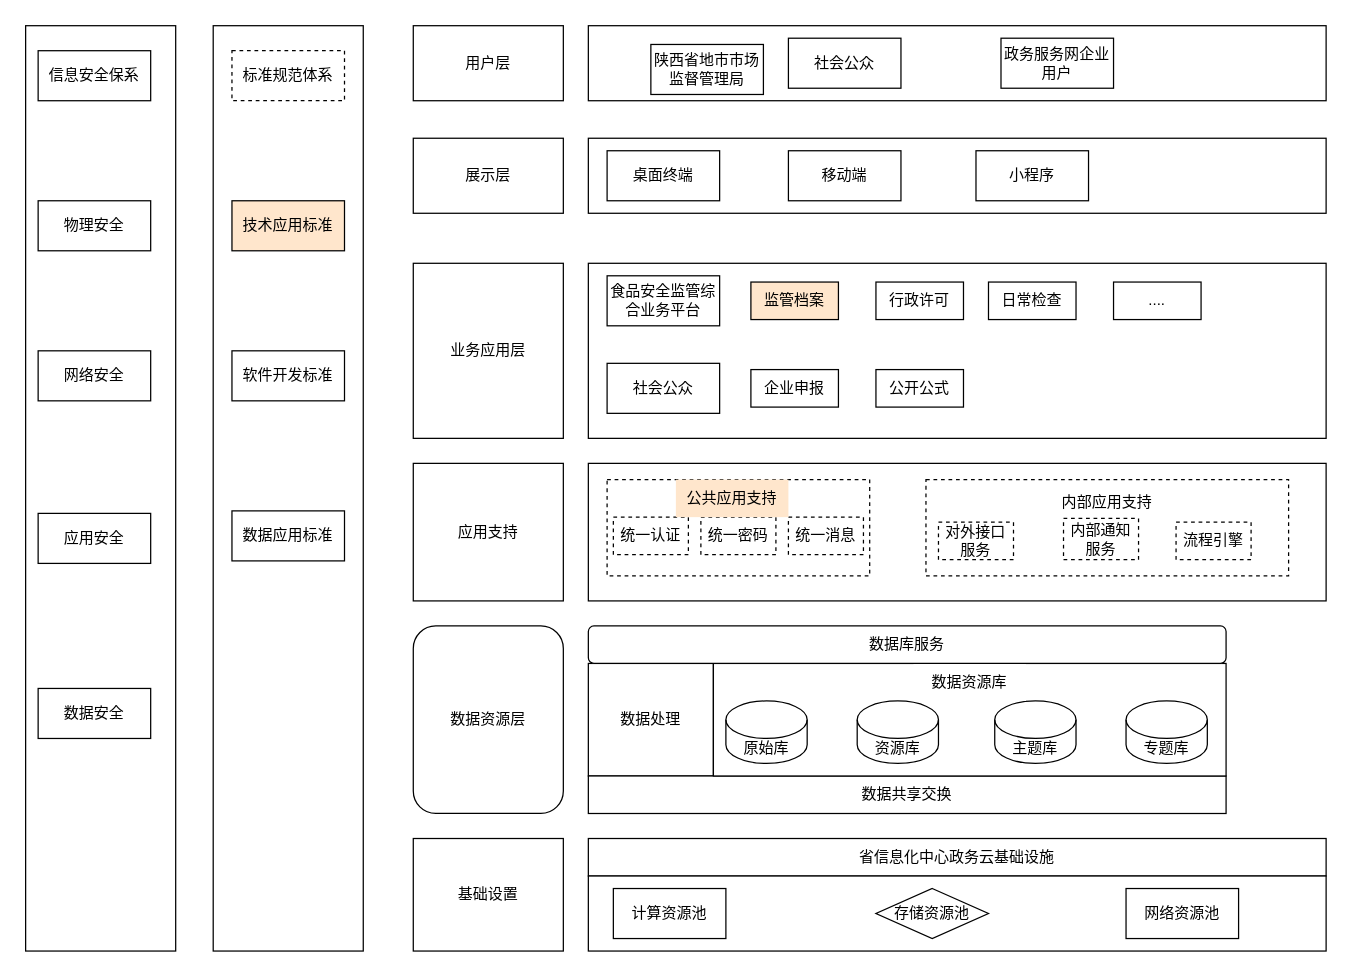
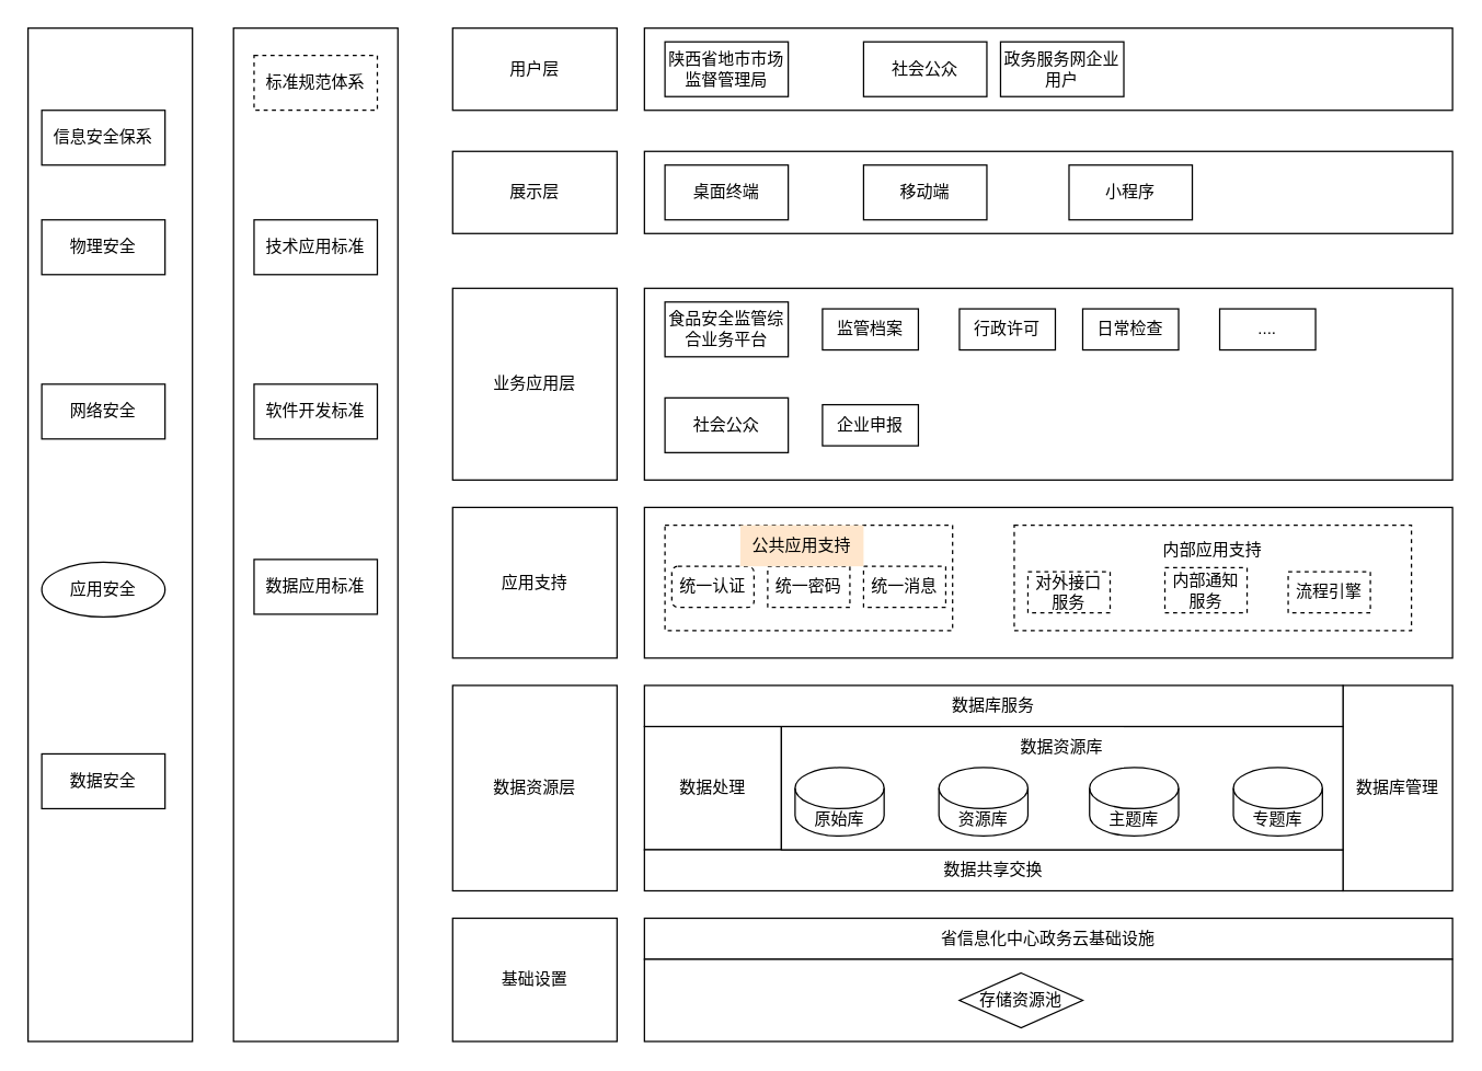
  <mxCell id="0" />
  <mxCell id="1" parent="0" />
  <mxCell id="2" value="" style="rounded=0;whiteSpace=wrap;html=1;" vertex="1" parent="1"><mxGeometry x="20" y="20" width="120" height="740" as="geometry" /></mxCell>
- <mxCell id="3" value="信息安全保系" style="rounded=0;whiteSpace=wrap;html=1;" vertex="1" parent="1"><mxGeometry x="30" y="40" width="90" height="40" as="geometry" /></mxCell>
+ <mxCell id="3" value="信息安全保系" style="rounded=0;whiteSpace=wrap;html=1;" vertex="1" parent="1"><mxGeometry x="30" y="80" width="90" height="40" as="geometry" /></mxCell>
  <mxCell id="4" value="物理安全" style="rounded=0;whiteSpace=wrap;html=1;" vertex="1" parent="1"><mxGeometry x="30" y="160" width="90" height="40" as="geometry" /></mxCell>
  <mxCell id="5" value="网络安全&lt;span style=&quot;color: rgba(0, 0, 0, 0); font-family: monospace; font-size: 0px; text-align: start; text-wrap-mode: nowrap;&quot;&gt;%3CmxGraphModel%3E%3Croot%3E%3CmxCell%20id%3D%220%22%2F%3E%3CmxCell%20id%3D%221%22%20parent%3D%220%22%2F%3E%3CmxCell%20id%3D%222%22%20value%3D%22%E7%89%A9%E7%90%86%E5%AE%89%E5%85%A8%22%20style%3D%22rounded%3D0%3BwhiteSpace%3Dwrap%3Bhtml%3D1%3B%22%20vertex%3D%221%22%20parent%3D%221%22%3E%3CmxGeometry%20x%3D%2250%22%20y%3D%22130%22%20width%3D%2290%22%20height%3D%2240%22%20as%3D%22geometry%22%2F%3E%3C%2FmxCell%3E%3C%2Froot%3E%3C%2FmxGraphModel%3E&lt;/span&gt;" style="rounded=0;whiteSpace=wrap;html=1;" vertex="1" parent="1"><mxGeometry x="30" y="280" width="90" height="40" as="geometry" /></mxCell>
- <mxCell id="6" value="应用安全" style="rounded=0;whiteSpace=wrap;html=1;" vertex="1" parent="1"><mxGeometry x="30" y="410" width="90" height="40" as="geometry" /></mxCell>
+ <mxCell id="6" value="应用安全" style="ellipse;whiteSpace=wrap;html=1;" vertex="1" parent="1"><mxGeometry x="30" y="410" width="90" height="40" as="geometry" /></mxCell>
  <mxCell id="7" value="数据安全" style="rounded=0;whiteSpace=wrap;html=1;" vertex="1" parent="1"><mxGeometry x="30" y="550" width="90" height="40" as="geometry" /></mxCell>
  <mxCell id="8" value="" style="rounded=0;whiteSpace=wrap;html=1;" vertex="1" parent="1"><mxGeometry x="170" y="20" width="120" height="740" as="geometry" /></mxCell>
  <mxCell id="9" value="标准规范体系" style="rounded=0;whiteSpace=wrap;html=1;dashed=1;" vertex="1" parent="1"><mxGeometry x="185" y="40" width="90" height="40" as="geometry" /></mxCell>
- <mxCell id="10" value="技术应用标准" style="rounded=0;whiteSpace=wrap;html=1;fillColor=#ffe6cc;" vertex="1" parent="1"><mxGeometry x="185" y="160" width="90" height="40" as="geometry" /></mxCell>
+ <mxCell id="10" value="技术应用标准" style="rounded=0;whiteSpace=wrap;html=1;" vertex="1" parent="1"><mxGeometry x="185" y="160" width="90" height="40" as="geometry" /></mxCell>
  <mxCell id="11" value="软件开发标准" style="rounded=0;whiteSpace=wrap;html=1;" vertex="1" parent="1"><mxGeometry x="185" y="280" width="90" height="40" as="geometry" /></mxCell>
  <mxCell id="12" value="数据应用标准" style="rounded=0;whiteSpace=wrap;html=1;" vertex="1" parent="1"><mxGeometry x="185" y="408" width="90" height="40" as="geometry" /></mxCell>
  <mxCell id="13" value="用户层" style="rounded=0;whiteSpace=wrap;html=1;" vertex="1" parent="1"><mxGeometry x="330" y="20" width="120" height="60" as="geometry" /></mxCell>
  <mxCell id="14" value="" style="rounded=0;whiteSpace=wrap;html=1;" vertex="1" parent="1"><mxGeometry x="470" y="20" width="590" height="60" as="geometry" /></mxCell>
- <mxCell id="15" value="陕西省地市市场监督管理局" style="rounded=0;whiteSpace=wrap;html=1;" vertex="1" parent="1"><mxGeometry x="520" y="35" width="90" height="40" as="geometry" /></mxCell>
+ <mxCell id="15" value="陕西省地市市场监督管理局" style="rounded=0;whiteSpace=wrap;html=1;" vertex="1" parent="1"><mxGeometry x="485" y="30" width="90" height="40" as="geometry" /></mxCell>
  <mxCell id="16" value="社会公众" style="rounded=0;whiteSpace=wrap;html=1;" vertex="1" parent="1"><mxGeometry x="630" y="30" width="90" height="40" as="geometry" /></mxCell>
- <mxCell id="17" value="政务服务网企业用户" style="rounded=0;whiteSpace=wrap;html=1;" vertex="1" parent="1"><mxGeometry x="800" y="30" width="90" height="40" as="geometry" /></mxCell>
+ <mxCell id="17" value="政务服务网企业用户" style="rounded=0;whiteSpace=wrap;html=1;" vertex="1" parent="1"><mxGeometry x="730" y="30" width="90" height="40" as="geometry" /></mxCell>
  <mxCell id="18" value="展示层" style="rounded=0;whiteSpace=wrap;html=1;" vertex="1" parent="1"><mxGeometry x="330" y="110" width="120" height="60" as="geometry" /></mxCell>
  <mxCell id="19" value="" style="rounded=0;whiteSpace=wrap;html=1;" vertex="1" parent="1"><mxGeometry x="470" y="110" width="590" height="60" as="geometry" /></mxCell>
  <mxCell id="20" value="桌面终端" style="rounded=0;whiteSpace=wrap;html=1;" vertex="1" parent="1"><mxGeometry x="485" y="120" width="90" height="40" as="geometry" /></mxCell>
  <mxCell id="21" value="移动端" style="rounded=0;whiteSpace=wrap;html=1;" vertex="1" parent="1"><mxGeometry x="630" y="120" width="90" height="40" as="geometry" /></mxCell>
  <mxCell id="22" value="业务应用层" style="rounded=0;whiteSpace=wrap;html=1;" vertex="1" parent="1"><mxGeometry x="330" y="210" width="120" height="140" as="geometry" /></mxCell>
  <mxCell id="23" value="" style="rounded=0;whiteSpace=wrap;html=1;" vertex="1" parent="1"><mxGeometry x="470" y="210" width="590" height="140" as="geometry" /></mxCell>
  <mxCell id="24" value="食品安全监管综合业务平台" style="rounded=0;whiteSpace=wrap;html=1;" vertex="1" parent="1"><mxGeometry x="485" y="220" width="90" height="40" as="geometry" /></mxCell>
  <mxCell id="25" value="社会公众" style="rounded=0;whiteSpace=wrap;html=1;" vertex="1" parent="1"><mxGeometry x="485" y="290" width="90" height="40" as="geometry" /></mxCell>
  <mxCell id="26" value="小程序" style="rounded=0;whiteSpace=wrap;html=1;" vertex="1" parent="1"><mxGeometry x="780" y="120" width="90" height="40" as="geometry" /></mxCell>
- <mxCell id="27" value="监管档案" style="rounded=0;whiteSpace=wrap;html=1;fillColor=#ffe6cc;" vertex="1" parent="1"><mxGeometry x="600" y="225" width="70" height="30" as="geometry" /></mxCell>
+ <mxCell id="27" value="监管档案" style="rounded=0;whiteSpace=wrap;html=1;" vertex="1" parent="1"><mxGeometry x="600" y="225" width="70" height="30" as="geometry" /></mxCell>
  <mxCell id="28" value="行政许可" style="rounded=0;whiteSpace=wrap;html=1;" vertex="1" parent="1"><mxGeometry x="700" y="225" width="70" height="30" as="geometry" /></mxCell>
  <mxCell id="29" value="日常检查" style="rounded=0;whiteSpace=wrap;html=1;" vertex="1" parent="1"><mxGeometry x="790" y="225" width="70" height="30" as="geometry" /></mxCell>
  <mxCell id="30" value="...." style="rounded=0;whiteSpace=wrap;html=1;" vertex="1" parent="1"><mxGeometry x="890" y="225" width="70" height="30" as="geometry" /></mxCell>
  <mxCell id="31" value="企业申报" style="rounded=0;whiteSpace=wrap;html=1;" vertex="1" parent="1"><mxGeometry x="600" y="295" width="70" height="30" as="geometry" /></mxCell>
- <mxCell id="32" value="公开公式" style="rounded=0;whiteSpace=wrap;html=1;" vertex="1" parent="1"><mxGeometry x="700" y="295" width="70" height="30" as="geometry" /></mxCell>
  <mxCell id="33" value="应用支持" style="rounded=0;whiteSpace=wrap;html=1;" vertex="1" parent="1"><mxGeometry x="330" y="370" width="120" height="110" as="geometry" /></mxCell>
  <mxCell id="34" value="" style="rounded=0;whiteSpace=wrap;html=1;" vertex="1" parent="1"><mxGeometry x="470" y="370" width="590" height="110" as="geometry" /></mxCell>
  <mxCell id="35" value="" style="rounded=0;whiteSpace=wrap;html=1;dashed=1;" vertex="1" parent="1"><mxGeometry x="485" y="383" width="210" height="77" as="geometry" /></mxCell>
- <mxCell id="36" value="统一认证" style="rounded=0;whiteSpace=wrap;html=1;dashed=1;" vertex="1" parent="1"><mxGeometry x="490" y="413" width="60" height="30" as="geometry" /></mxCell>
+ <mxCell id="36" value="统一认证" style="whiteSpace=wrap;html=1;dashed=1;rounded=1;" vertex="1" parent="1"><mxGeometry x="490" y="413" width="60" height="30" as="geometry" /></mxCell>
  <mxCell id="37" value="统一密码" style="rounded=0;whiteSpace=wrap;html=1;dashed=1;" vertex="1" parent="1"><mxGeometry x="560" y="413" width="60" height="30" as="geometry" /></mxCell>
  <mxCell id="38" value="统一消息" style="rounded=0;whiteSpace=wrap;html=1;dashed=1;" vertex="1" parent="1"><mxGeometry x="630" y="413" width="60" height="30" as="geometry" /></mxCell>
  <mxCell id="39" value="公共应用支持" style="rounded=0;whiteSpace=wrap;html=1;dashed=1;strokeColor=none;fillColor=#ffe6cc;" vertex="1" parent="1"><mxGeometry x="540" y="383" width="90" height="30" as="geometry" /></mxCell>
  <mxCell id="40" value="" style="rounded=0;whiteSpace=wrap;html=1;dashed=1;" vertex="1" parent="1"><mxGeometry x="740" y="383" width="290" height="77" as="geometry" /></mxCell>
  <mxCell id="41" value="内部应用支持" style="rounded=0;whiteSpace=wrap;html=1;dashed=1;strokeColor=none;" vertex="1" parent="1"><mxGeometry x="840" y="386" width="90" height="30" as="geometry" /></mxCell>
  <mxCell id="42" value="对外接口服务" style="rounded=0;whiteSpace=wrap;html=1;dashed=1;" vertex="1" parent="1"><mxGeometry x="750" y="417" width="60" height="30" as="geometry" /></mxCell>
  <mxCell id="43" value="内部通知服务" style="rounded=0;whiteSpace=wrap;html=1;dashed=1;" vertex="1" parent="1"><mxGeometry x="850" y="414" width="60" height="33" as="geometry" /></mxCell>
  <mxCell id="44" value="流程引擎" style="rounded=0;whiteSpace=wrap;html=1;dashed=1;" vertex="1" parent="1"><mxGeometry x="940" y="417" width="60" height="30" as="geometry" /></mxCell>
- <mxCell id="45" value="数据资源层" style="whiteSpace=wrap;html=1;rounded=1;" vertex="1" parent="1"><mxGeometry x="330" y="500" width="120" height="150" as="geometry" /></mxCell>
+ <mxCell id="45" value="数据资源层" style="rounded=0;whiteSpace=wrap;html=1;" vertex="1" parent="1"><mxGeometry x="330" y="500" width="120" height="150" as="geometry" /></mxCell>
+ <mxCell id="46" value="数据库管理" style="rounded=0;whiteSpace=wrap;html=1;" vertex="1" parent="1"><mxGeometry x="980" y="500" width="80" height="150" as="geometry" /></mxCell>
  <mxCell id="47" value="数据处理" style="rounded=0;whiteSpace=wrap;html=1;" vertex="1" parent="1"><mxGeometry x="470" y="530" width="100" height="90" as="geometry" /></mxCell>
  <mxCell id="48" value="数据共享交换" style="rounded=0;whiteSpace=wrap;html=1;" vertex="1" parent="1"><mxGeometry x="470" y="620" width="510" height="30" as="geometry" /></mxCell>
  <mxCell id="49" value="" style="rounded=0;whiteSpace=wrap;html=1;" vertex="1" parent="1"><mxGeometry x="570" y="530" width="410" height="90" as="geometry" /></mxCell>
  <mxCell id="50" value="原始库" style="shape=cylinder3;whiteSpace=wrap;html=1;boundedLbl=1;backgroundOutline=1;size=15;" vertex="1" parent="1"><mxGeometry x="580" y="560" width="65" height="50" as="geometry" /></mxCell>
  <mxCell id="51" value="资源库" style="shape=cylinder3;whiteSpace=wrap;html=1;boundedLbl=1;backgroundOutline=1;size=15;" vertex="1" parent="1"><mxGeometry x="685" y="560" width="65" height="50" as="geometry" /></mxCell>
  <mxCell id="52" value="主题库" style="shape=cylinder3;whiteSpace=wrap;html=1;boundedLbl=1;backgroundOutline=1;size=15;" vertex="1" parent="1"><mxGeometry x="795" y="560" width="65" height="50" as="geometry" /></mxCell>
  <mxCell id="53" value="专题库" style="shape=cylinder3;whiteSpace=wrap;html=1;boundedLbl=1;backgroundOutline=1;size=15;" vertex="1" parent="1"><mxGeometry x="900" y="560" width="65" height="50" as="geometry" /></mxCell>
  <mxCell id="54" value="数据资源库" style="rounded=0;whiteSpace=wrap;html=1;dashed=1;strokeColor=none;" vertex="1" parent="1"><mxGeometry x="730" y="530" width="90" height="30" as="geometry" /></mxCell>
- <mxCell id="55" value="数据库服务" style="whiteSpace=wrap;html=1;rounded=1;" vertex="1" parent="1"><mxGeometry x="470" y="500" width="510" height="30" as="geometry" /></mxCell>
+ <mxCell id="55" value="数据库服务" style="rounded=0;whiteSpace=wrap;html=1;" vertex="1" parent="1"><mxGeometry x="470" y="500" width="510" height="30" as="geometry" /></mxCell>
  <mxCell id="56" value="基础设置" style="rounded=0;whiteSpace=wrap;html=1;" vertex="1" parent="1"><mxGeometry x="330" y="670" width="120" height="90" as="geometry" /></mxCell>
  <mxCell id="57" value="省信息化中心政务云基础设施" style="rounded=0;whiteSpace=wrap;html=1;" vertex="1" parent="1"><mxGeometry x="470" y="670" width="590" height="30" as="geometry" /></mxCell>
  <mxCell id="58" value="" style="rounded=0;whiteSpace=wrap;html=1;" vertex="1" parent="1"><mxGeometry x="470" y="700" width="590" height="60" as="geometry" /></mxCell>
- <mxCell id="59" value="计算资源池" style="rounded=0;whiteSpace=wrap;html=1;" vertex="1" parent="1"><mxGeometry x="490" y="710" width="90" height="40" as="geometry" /></mxCell>
  <mxCell id="60" value="存储资源池" style="rhombus;whiteSpace=wrap;html=1;" vertex="1" parent="1"><mxGeometry x="700" y="710" width="90" height="40" as="geometry" /></mxCell>
- <mxCell id="61" value="网络资源池" style="rounded=0;whiteSpace=wrap;html=1;" vertex="1" parent="1"><mxGeometry x="900" y="710" width="90" height="40" as="geometry" /></mxCell>
